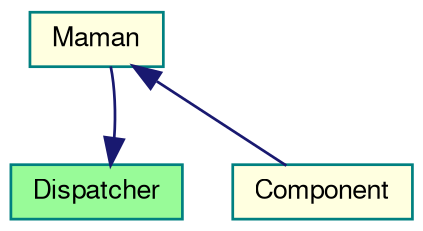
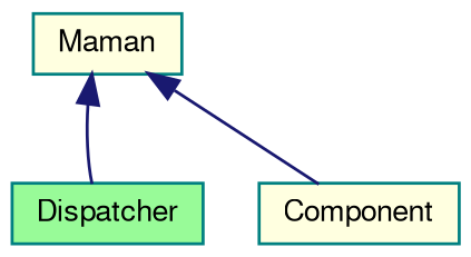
  digraph {
    node [color=teal fillcolor=lightyellow fontname=FreeSans fontsize=10 shape=record style=filled]
    edge [color=midnightblue dir=back fontname=FreeSans fontsize=10 labelfontname=FreeSans labelfontsize=10 style=solid]
    n1 [fontcolor=black height=0.2 label=Component width=0.4]
    n2 [fillcolor=palegreen height=0.2 label=Dispatcher width=0.4]
    n3 [height=0.2 label=Maman width=0.4]
    n3 -> n1
-   n2 -> n3
+   n3 -> n2
  }
